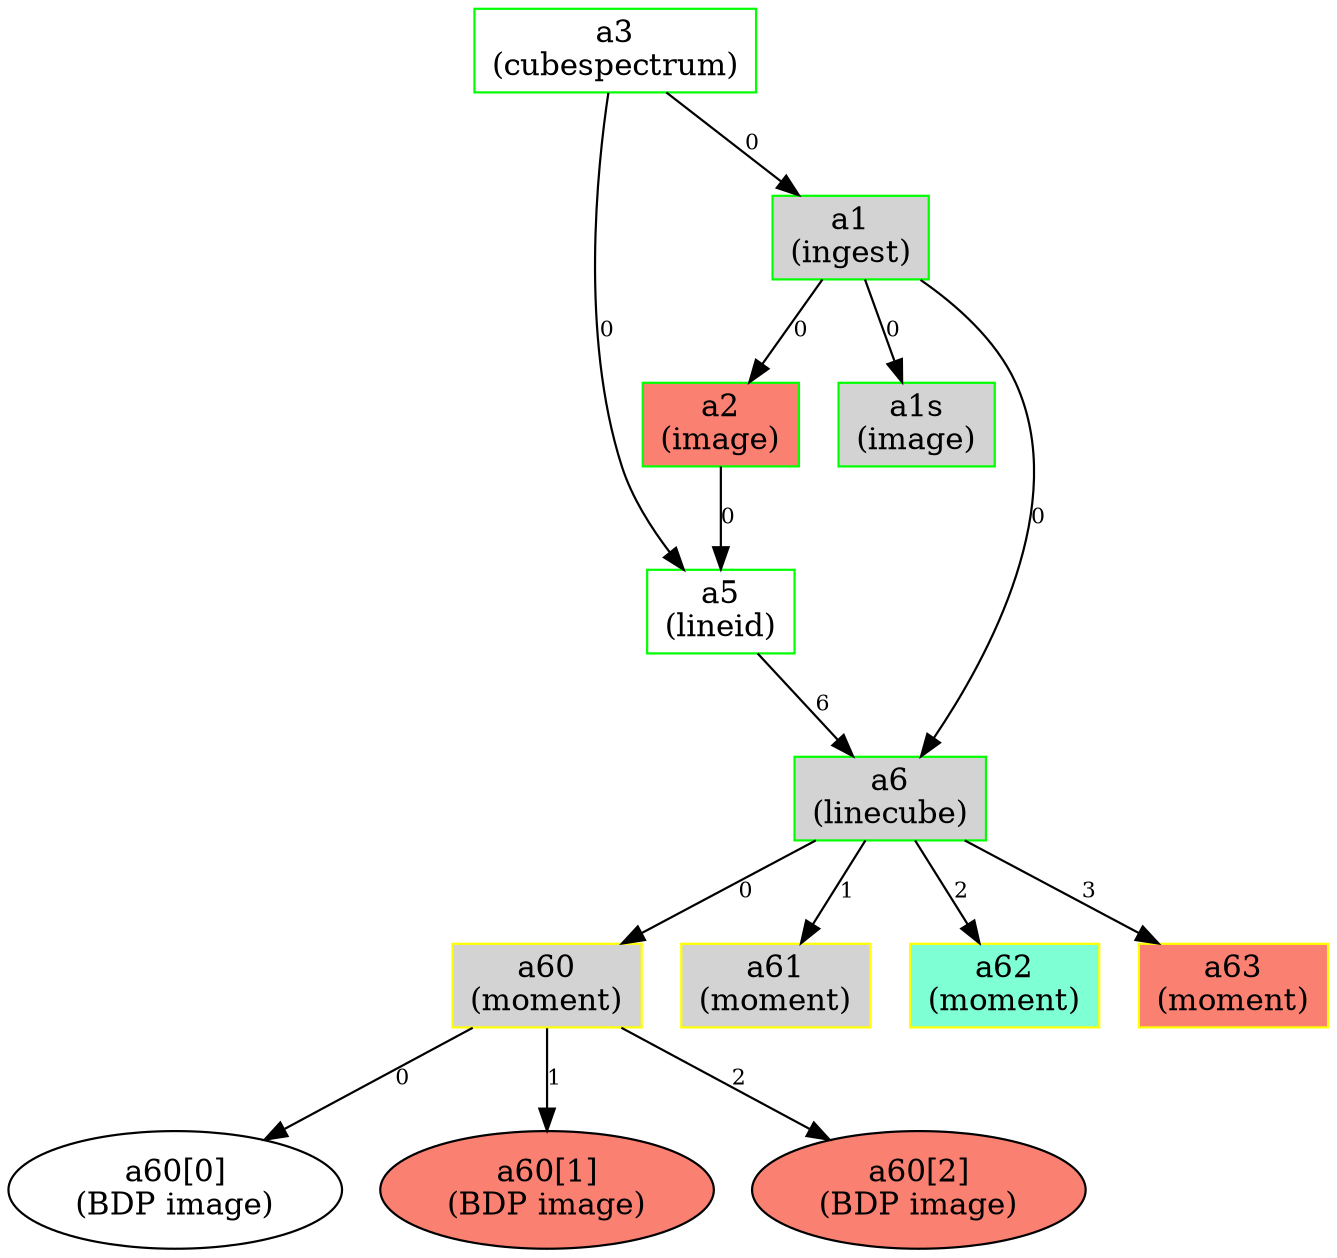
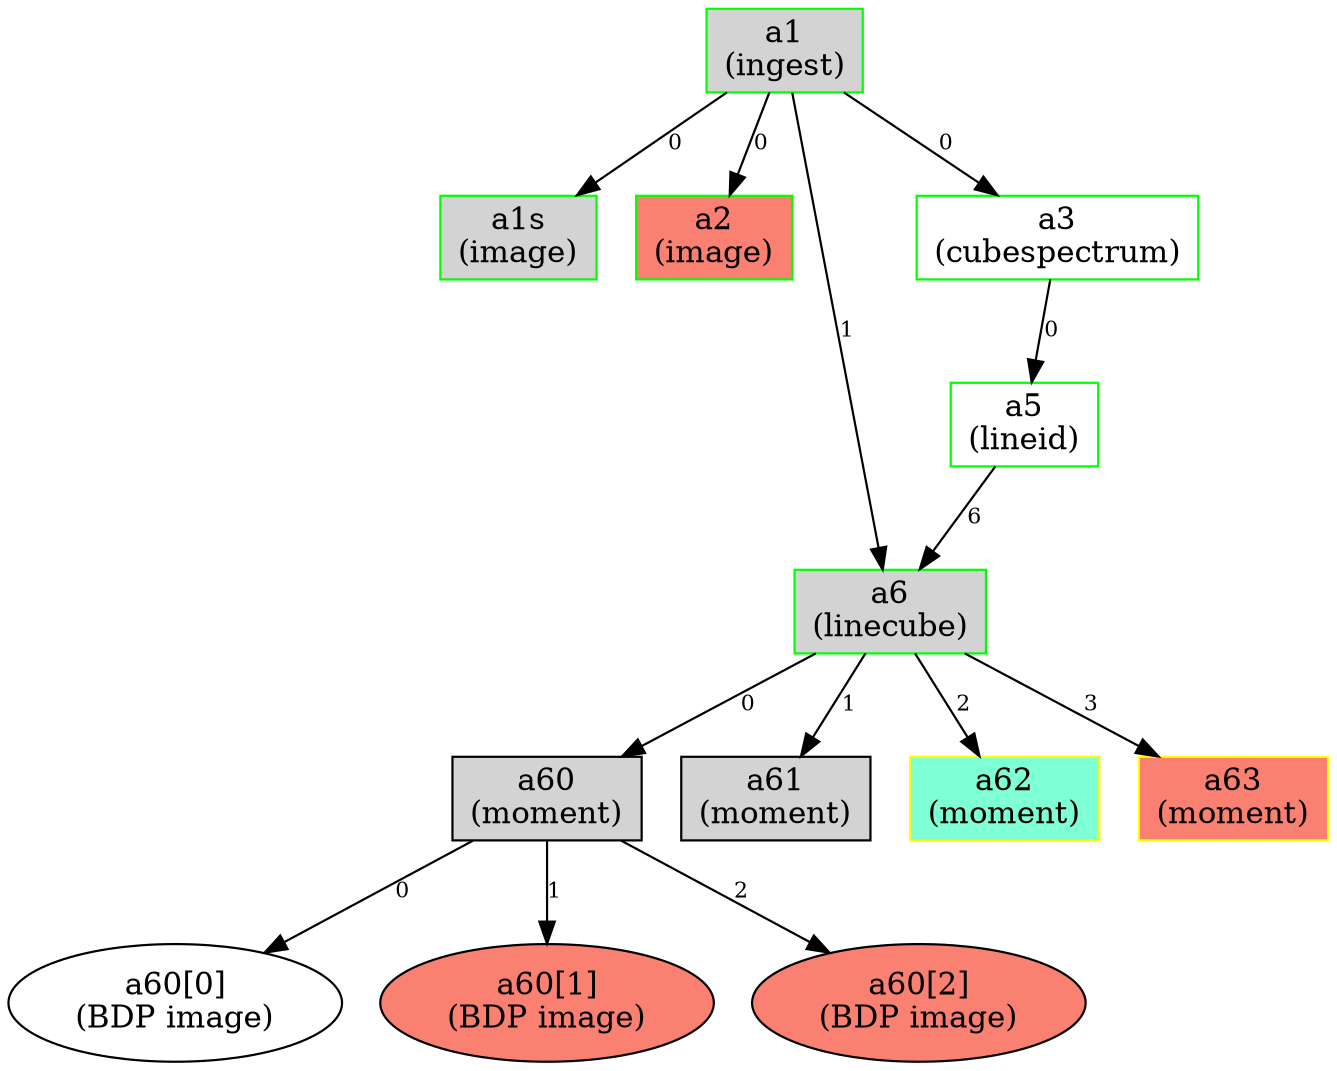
  digraph {
    node [color=green fillcolor=lightgrey shape=box style=filled]
    edge [fontsize=10]
    n1 [label="a1\n(ingest)"]
    n2 [label="a1s\n(image)"]
    n3 [fillcolor=salmon label="a2\n(image)"]
    n4 [label="a6\n(linecube)"]
    n5 [fillcolor=white label="a3\n(cubespectrum)"]
    n6 [fillcolor=white label="a5\n(lineid)"]
-   n7 [color=yellow label="a60\n(moment)"]
-   n8 [color=yellow label="a61\n(moment)"]
+   n7 [color=black label="a60\n(moment)"]
+   n8 [color=black label="a61\n(moment)"]
    n9 [color=yellow fillcolor=aquamarine label="a62\n(moment)"]
    n10 [color=yellow fillcolor=salmon label="a63\n(moment)"]
    n11 [fillcolor=white label="a60[0]\n(BDP image)" color="" shape=""]
    n12 [fillcolor=salmon label="a60[1]\n(BDP image)" color="" shape=""]
    n13 [fillcolor=salmon label="a60[2]\n(BDP image)" color="" shape=""]
    n1 -> n2 [label=0]
    n1 -> n3 [label=0]
-   n1 -> n4 [label=0]
-   n5 -> n1 [label=0]
-   n3 -> n6 [label=0]
+   n1 -> n4 [label=1]
+   n1 -> n5 [label=0]
    n4 -> n7 [label=0]
    n4 -> n8 [label=1]
    n4 -> n9 [label=2]
    n4 -> n10 [label=3]
    n5 -> n6 [label=0]
    n6 -> n4 [label=6]
    n7 -> n11 [label=0]
    n7 -> n12 [label=1]
    n7 -> n13 [label=2]
  }
